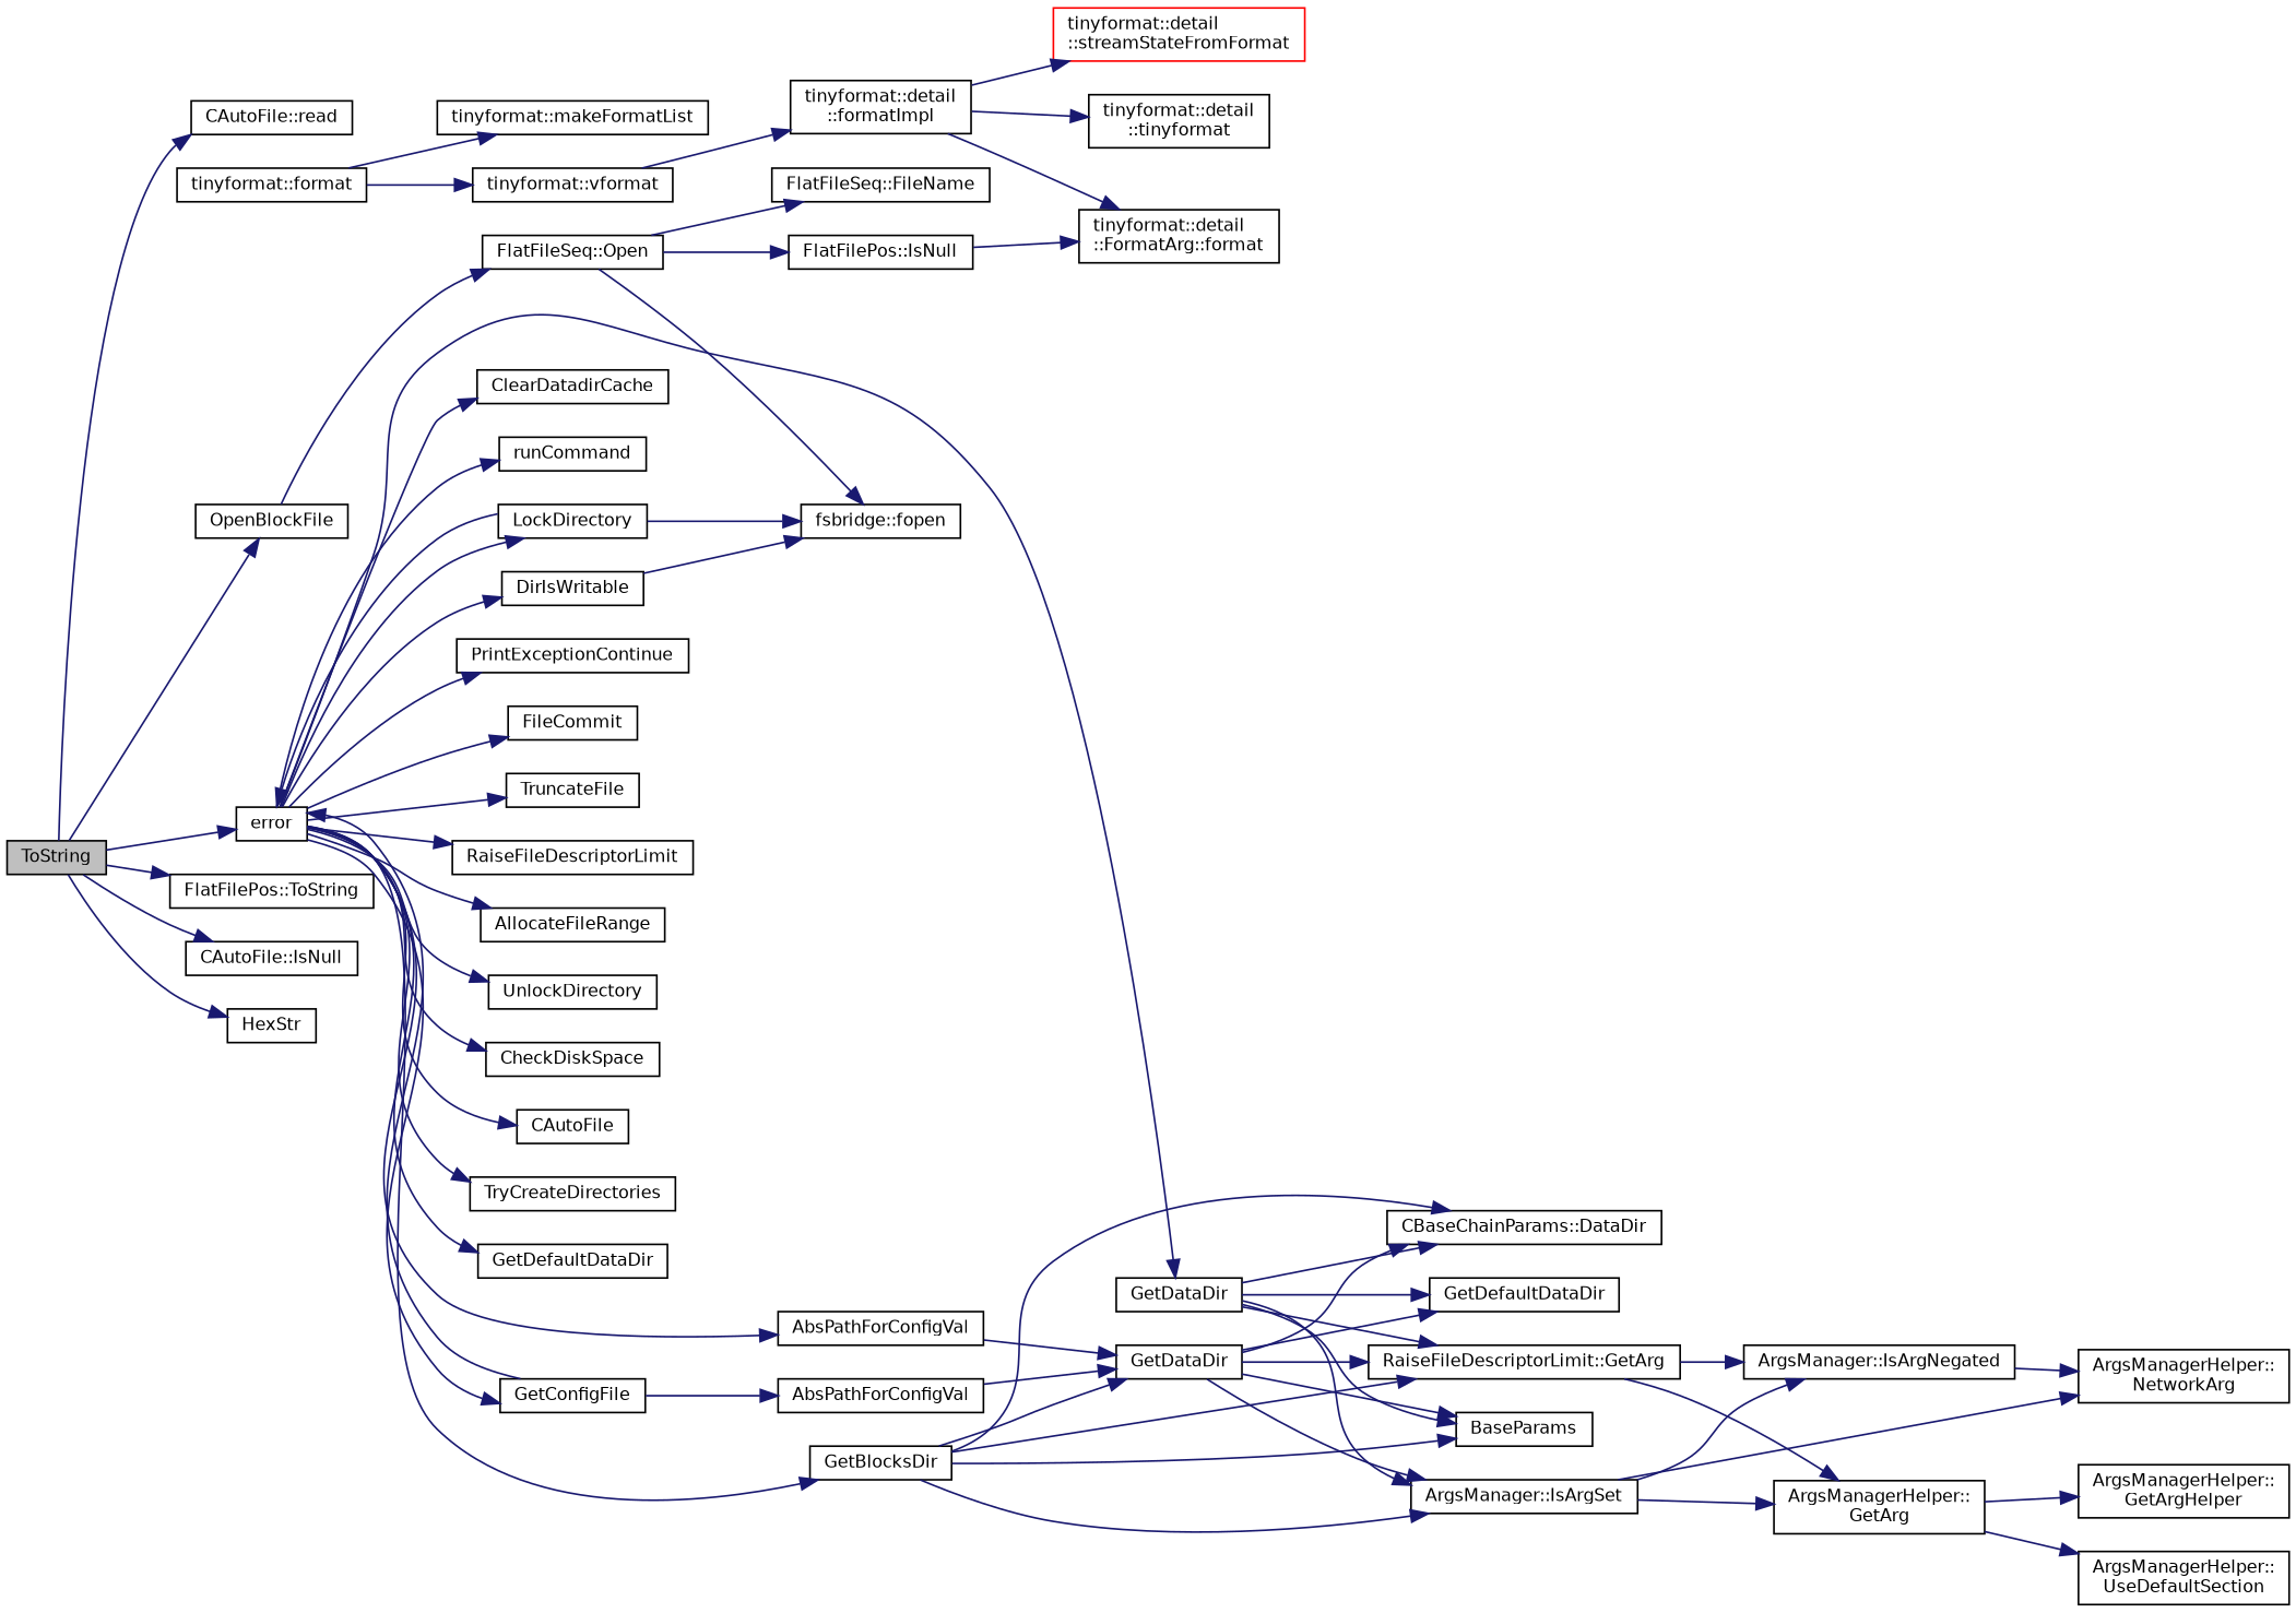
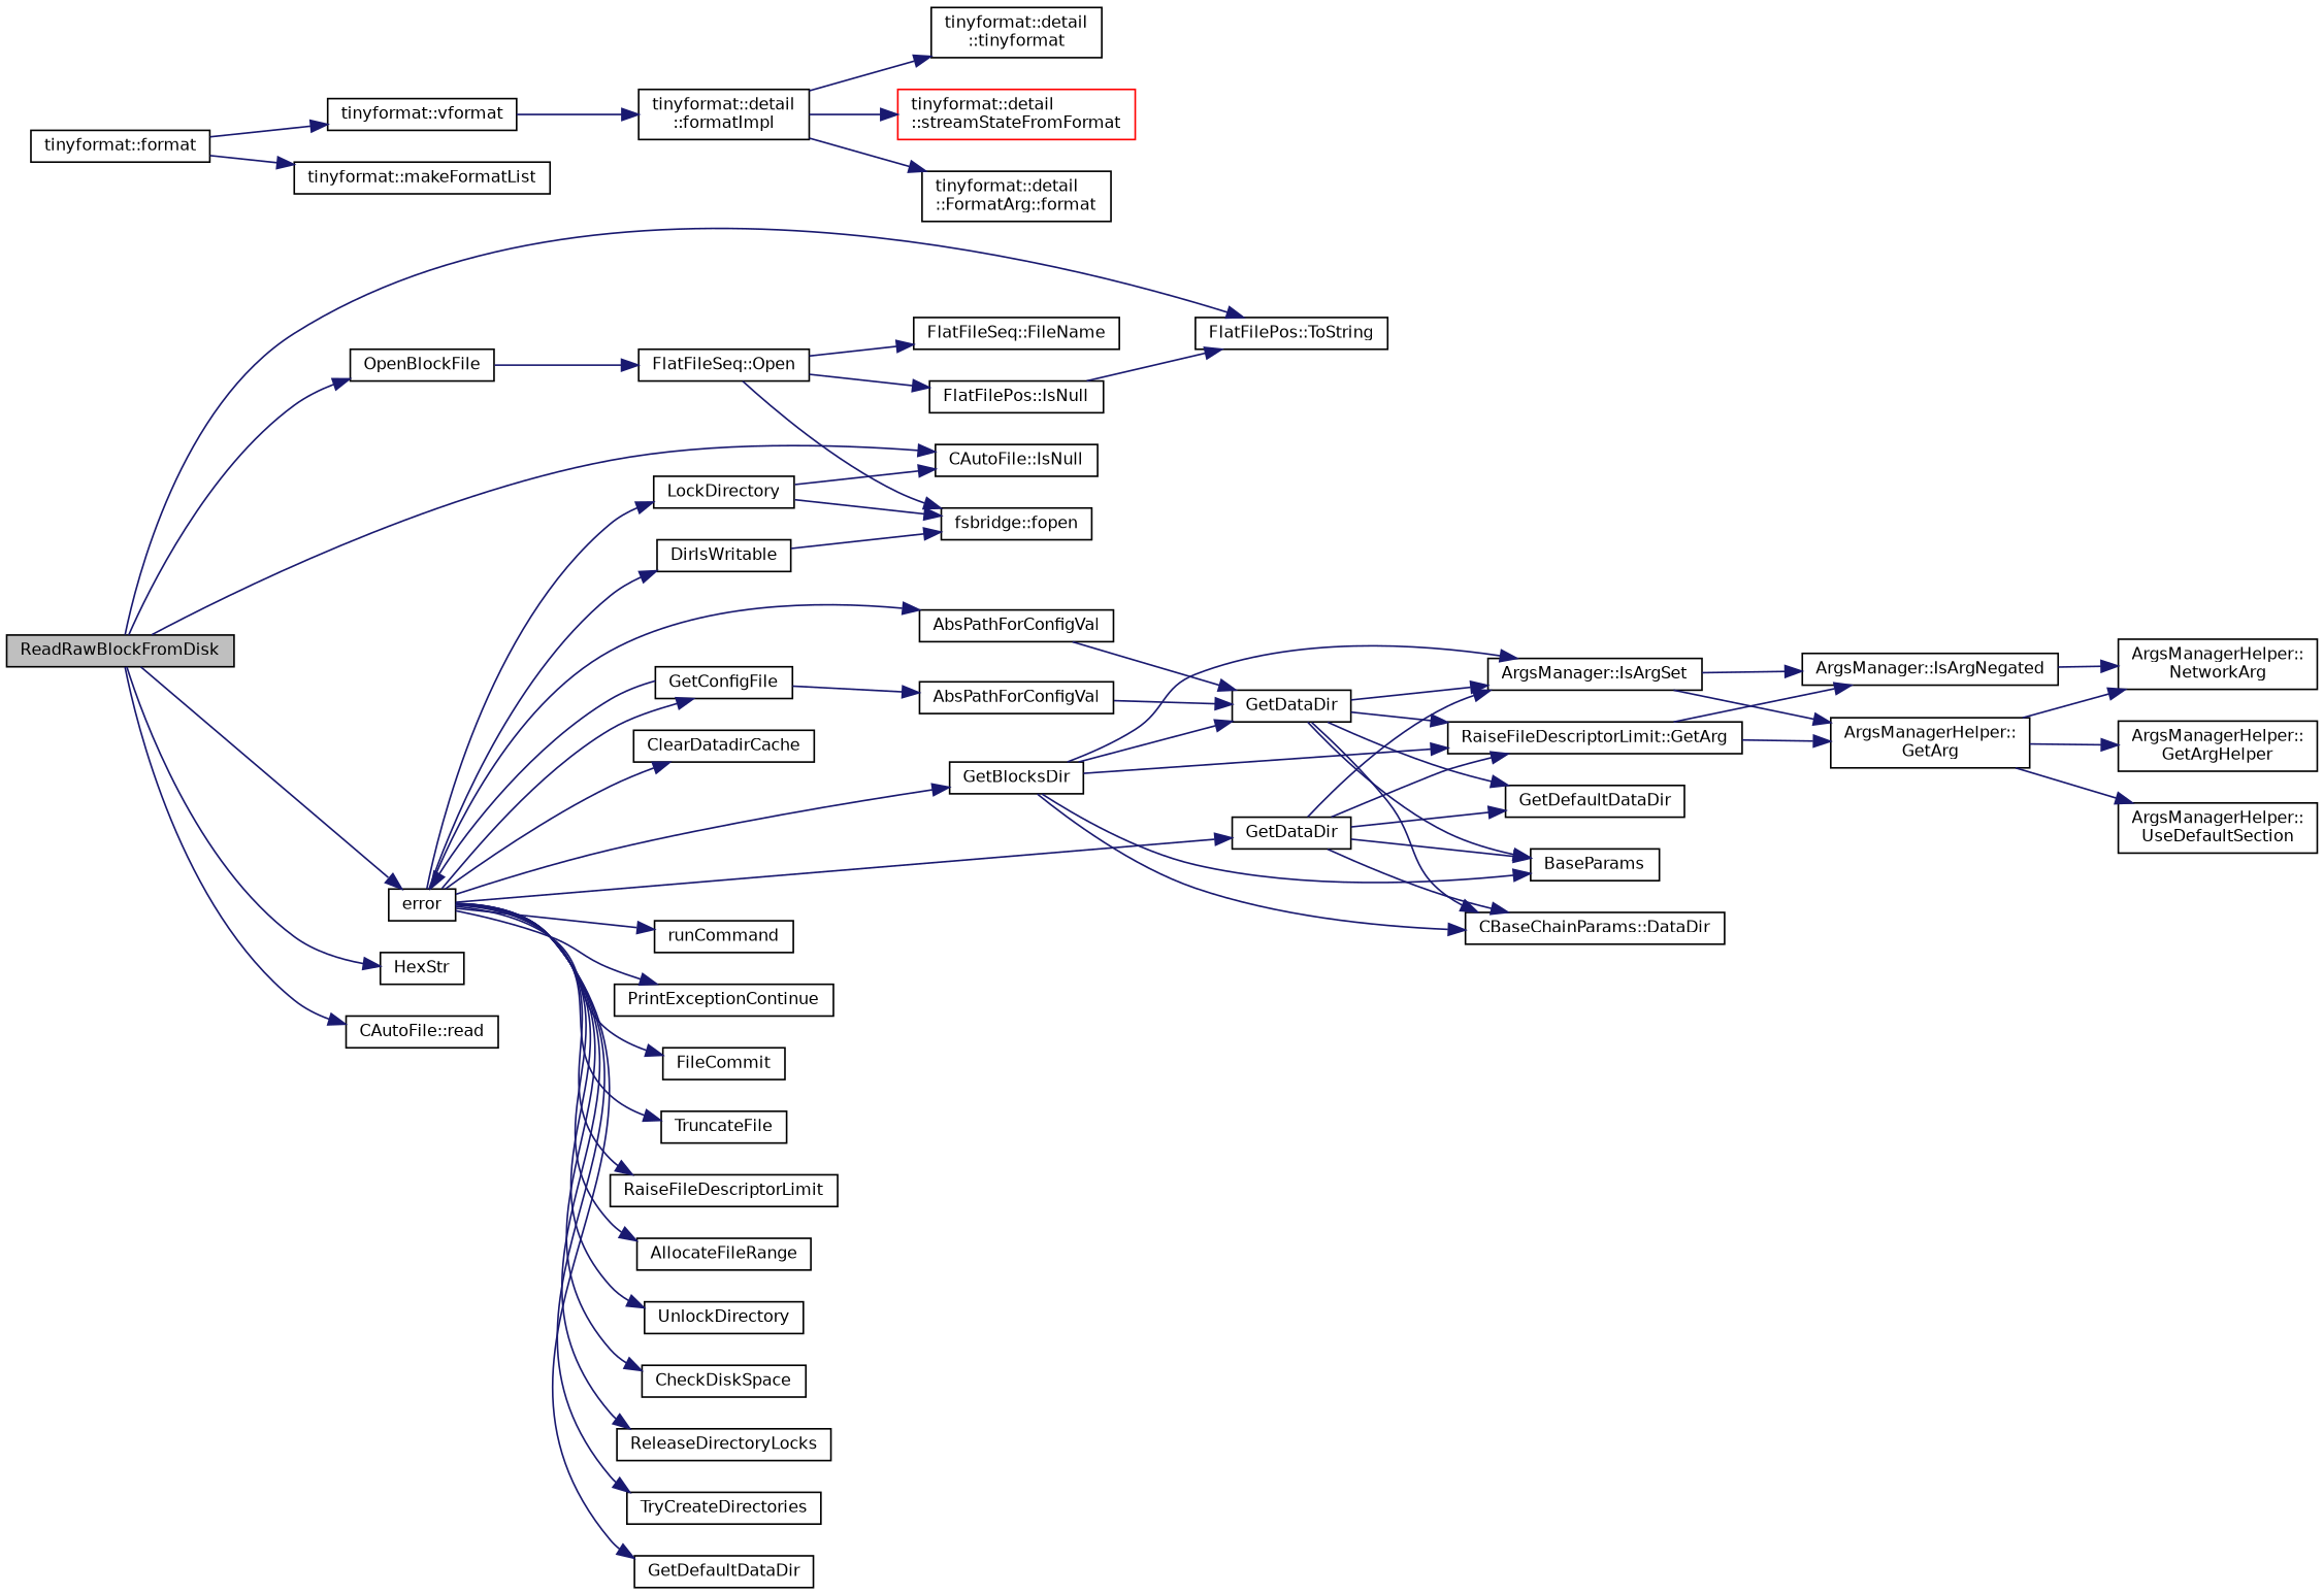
  digraph {
    rankdir=LR
    node [color=black fillcolor=white fontname=Helvetica fontsize=10 shape=record style=filled]
    edge [color=midnightblue fontname=Helvetica fontsize=10 labelfontname=Helvetica labelfontsize=10 style=solid]
-   n1 [fillcolor=grey75 fontcolor=black height=0.2 label=ToString width=0.4]
+   n1 [fillcolor=grey75 fontcolor=black height=0.2 label=ReadRawBlockFromDisk width=0.4]
    n2 [height=0.2 label=OpenBlockFile width=0.4]
    n3 [height=0.2 label="FlatFilePos::ToString" width=0.4]
    n4 [height=0.2 label="CAutoFile::IsNull" width=0.4]
    n5 [height=0.2 label=error width=0.4]
    n6 [height=0.2 label=HexStr width=0.4]
    n7 [height=0.2 label="CAutoFile::read" width=0.4]
    n8 [height=0.2 label="FlatFileSeq::Open" width=0.4]
    n9 [height=0.2 label=PrintExceptionContinue width=0.4]
    n10 [height=0.2 label=FileCommit width=0.4]
    n11 [height=0.2 label=TruncateFile width=0.4]
    n12 [height=0.2 label=RaiseFileDescriptorLimit width=0.4]
    n13 [height=0.2 label=AllocateFileRange width=0.4]
    n14 [height=0.2 label=LockDirectory width=0.4]
    n15 [height=0.2 label=UnlockDirectory width=0.4]
    n16 [height=0.2 label=DirIsWritable width=0.4]
    n17 [height=0.2 label=CheckDiskSpace width=0.4]
-   n18 [height=0.2 label=CAutoFile width=0.4]
+   n18 [height=0.2 label=ReleaseDirectoryLocks width=0.4]
    n19 [height=0.2 label=TryCreateDirectories width=0.4]
    n20 [height=0.2 label=GetDefaultDataDir width=0.4]
    n21 [height=0.2 label=GetBlocksDir width=0.4]
    n22 [height=0.2 label=GetDataDir width=0.4]
    n23 [height=0.2 label=ClearDatadirCache width=0.4]
    n24 [height=0.2 label=GetConfigFile width=0.4]
    n25 [height=0.2 label=runCommand width=0.4]
    n26 [height=0.2 label=AbsPathForConfigVal width=0.4]
    n27 [height=0.2 label="FlatFilePos::IsNull" width=0.4]
    n28 [height=0.2 label="FlatFileSeq::FileName" width=0.4]
    n29 [height=0.2 label="fsbridge::fopen" width=0.4]
    n30 [height=0.2 label="tinyformat::format" width=0.4]
    n31 [height=0.2 label="tinyformat::vformat" width=0.4]
    n32 [height=0.2 label="tinyformat::makeFormatList" width=0.4]
    n33 [height=0.2 label="ArgsManager::IsArgSet" width=0.4]
    n34 [height=0.2 label="RaiseFileDescriptorLimit::GetArg" width=0.4]
    n35 [height=0.2 label=GetDataDir width=0.4]
    n36 [height=0.2 label=BaseParams width=0.4]
    n37 [height=0.2 label="CBaseChainParams::DataDir" width=0.4]
    n38 [height=0.2 label=GetDefaultDataDir width=0.4]
    n39 [height=0.2 label=AbsPathForConfigVal width=0.4]
    n40 [height=0.2 label="tinyformat::detail\l::formatImpl" width=0.4]
    n41 [height=0.2 label="tinyformat::detail\l::tinyformat" width=0.4]
    n42 [color=red height=0.2 label="tinyformat::detail\l::streamStateFromFormat" width=0.4]
    n43 [height=0.2 label="tinyformat::detail\l::FormatArg::format" width=0.4]
    n44 [height=0.2 label="ArgsManager::IsArgNegated" width=0.4]
    n45 [height=0.2 label="ArgsManagerHelper::\lGetArg" width=0.4]
    n46 [height=0.2 label="ArgsManagerHelper::\lNetworkArg" width=0.4]
    n47 [height=0.2 label="ArgsManagerHelper::\lGetArgHelper" width=0.4]
    n48 [height=0.2 label="ArgsManagerHelper::\lUseDefaultSection" width=0.4]
    n1 -> n2
    n1 -> n3
    n1 -> n4
    n1 -> n5
    n1 -> n6
    n1 -> n7
    n2 -> n8
    n5 -> n9
    n5 -> n10
    n5 -> n11
    n5 -> n12
    n5 -> n13
    n5 -> n14
    n5 -> n15
    n5 -> n16
    n5 -> n17
    n5 -> n18
    n5 -> n19
    n5 -> n20
    n5 -> n21
    n5 -> n22
    n5 -> n23
    n5 -> n24
    n5 -> n25
    n5 -> n26
    n8 -> n27
    n8 -> n28
    n8 -> n29
-   n14 -> n5
+   n14 -> n4
    n14 -> n29
    n16 -> n29
    n21 -> n33
    n21 -> n34
    n21 -> n35
    n21 -> n36
    n21 -> n37
    n22 -> n33
    n22 -> n34
    n22 -> n36
    n22 -> n37
    n22 -> n38
    n24 -> n5
    n24 -> n39
    n26 -> n35
-   n27 -> n43
+   n27 -> n3
    n30 -> n31
    n30 -> n32
    n31 -> n40
    n33 -> n44
    n33 -> n45
    n34 -> n44
    n34 -> n45
    n35 -> n33
    n35 -> n34
    n35 -> n36
    n35 -> n37
    n35 -> n38
    n39 -> n35
    n40 -> n41
    n40 -> n42
    n40 -> n43
    n44 -> n46
-   n33 -> n46
+   n45 -> n46
    n45 -> n47
    n45 -> n48
  }
